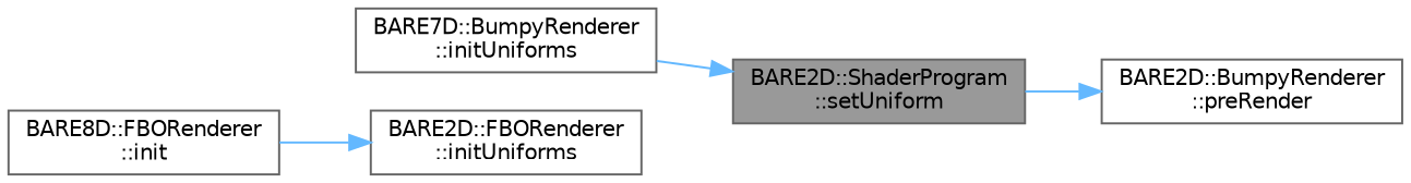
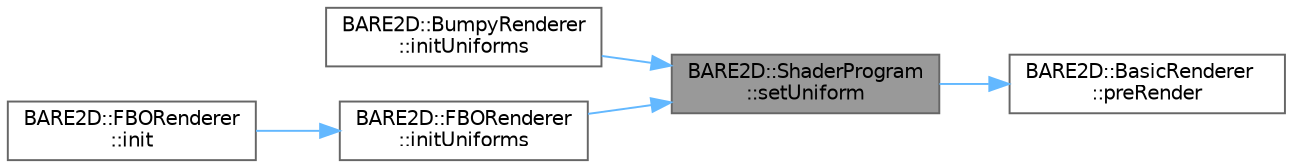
  digraph {
    rankdir=RL
    node [color=grey40 fillcolor=white fontname=Helvetica fontsize=10 shape=box style=filled]
    edge [color=steelblue1 dir=back fontname=Helvetica fontsize=10 labelfontname=Helvetica labelfontsize=10 style=solid]
    n1 [color=gray40 fillcolor=grey60 fontcolor=black height=0.2 label="BARE2D::ShaderProgram\l::setUniform" width=0.4]
-   n2 [height=0.2 label="BARE7D::BumpyRenderer\l::initUniforms" width=0.4]
+   n2 [height=0.2 label="BARE2D::BumpyRenderer\l::initUniforms" width=0.4]
    n3 [height=0.2 label="BARE2D::FBORenderer\l::initUniforms" width=0.4]
-   n4 [height=0.2 label="BARE8D::FBORenderer\l::init" width=0.4]
-   n5 [height=0.2 label="BARE2D::BumpyRenderer\l::preRender" width=0.4]
+   n4 [height=0.2 label="BARE2D::FBORenderer\l::init" width=0.4]
+   n5 [height=0.2 label="BARE2D::BasicRenderer\l::preRender" width=0.4]
    n1 -> n2
+   n1 -> n3
    n3 -> n4
    n5 -> n1
  }
